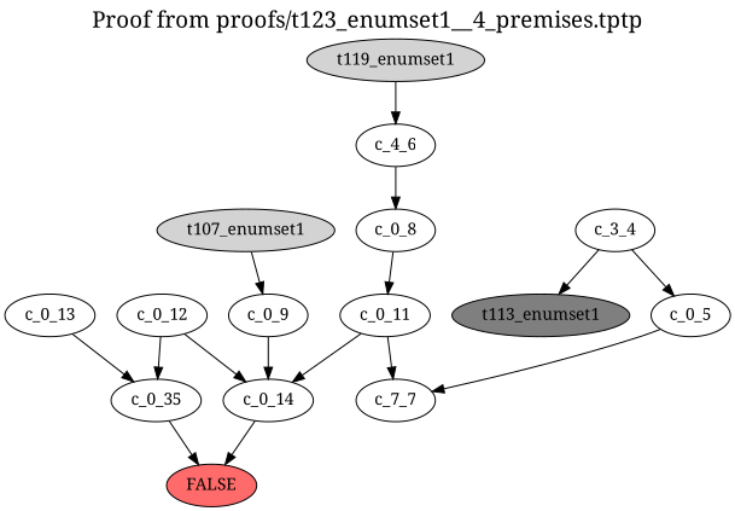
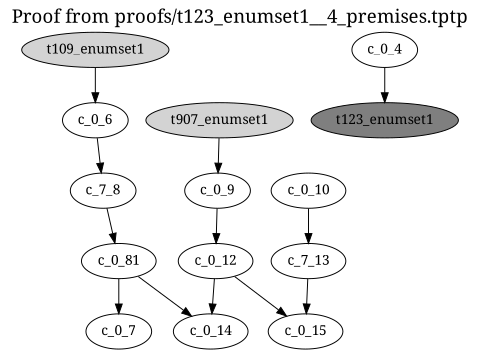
  digraph {
    fontname="Noto Serif"
    fontsize=19
    label="Proof from proofs/t123_enumset1__4_premises.tptp"
    labelloc=t
    node [fontname="Noto Serif"]
    edge [fontname="Noto Serif"]
-   FALSE [fillcolor=indianred1 style=filled]
-   t119_enumset1 [style=filled]
-   c_0_6 [label=c_4_6]
-   c_0_8
-   t107_enumset1 [style=filled]
+   t119_enumset1 [style=filled label=t109_enumset1]
+   c_0_6
+   c_0_8 [label=c_7_8]
+   t107_enumset1 [style=filled label=t907_enumset1]
    c_0_9
    c_0_12
-   c_0_13
-   t123_enumset1 [fillcolor=grey50 style=filled label=t113_enumset1]
-   c_0_4 [label=c_3_4]
-   c_0_5
-   c_0_11
+   c_0_10
+   c_0_13 [label=c_7_13]
+   t123_enumset1 [fillcolor=grey50 style=filled]
+   c_0_4
+   c_0_11 [label=c_0_81]
    c_0_14
-   c_0_7 [label=c_7_7]
-   c_0_15 [label=c_0_35]
+   c_0_7
+   c_0_15
    t119_enumset1 -> c_0_6
    c_0_6 -> c_0_8
    c_0_8 -> c_0_11
    t107_enumset1 -> c_0_9
-   c_0_9 -> c_0_14
+   c_0_9 -> c_0_12
    c_0_12 -> c_0_14
    c_0_12 -> c_0_15
+   c_0_10 -> c_0_13
    c_0_13 -> c_0_15
    c_0_4 -> t123_enumset1
-   c_0_4 -> c_0_5
-   c_0_5 -> c_0_7
    c_0_11 -> c_0_14
    c_0_11 -> c_0_7
-   c_0_14 -> FALSE
-   c_0_15 -> FALSE
  }
